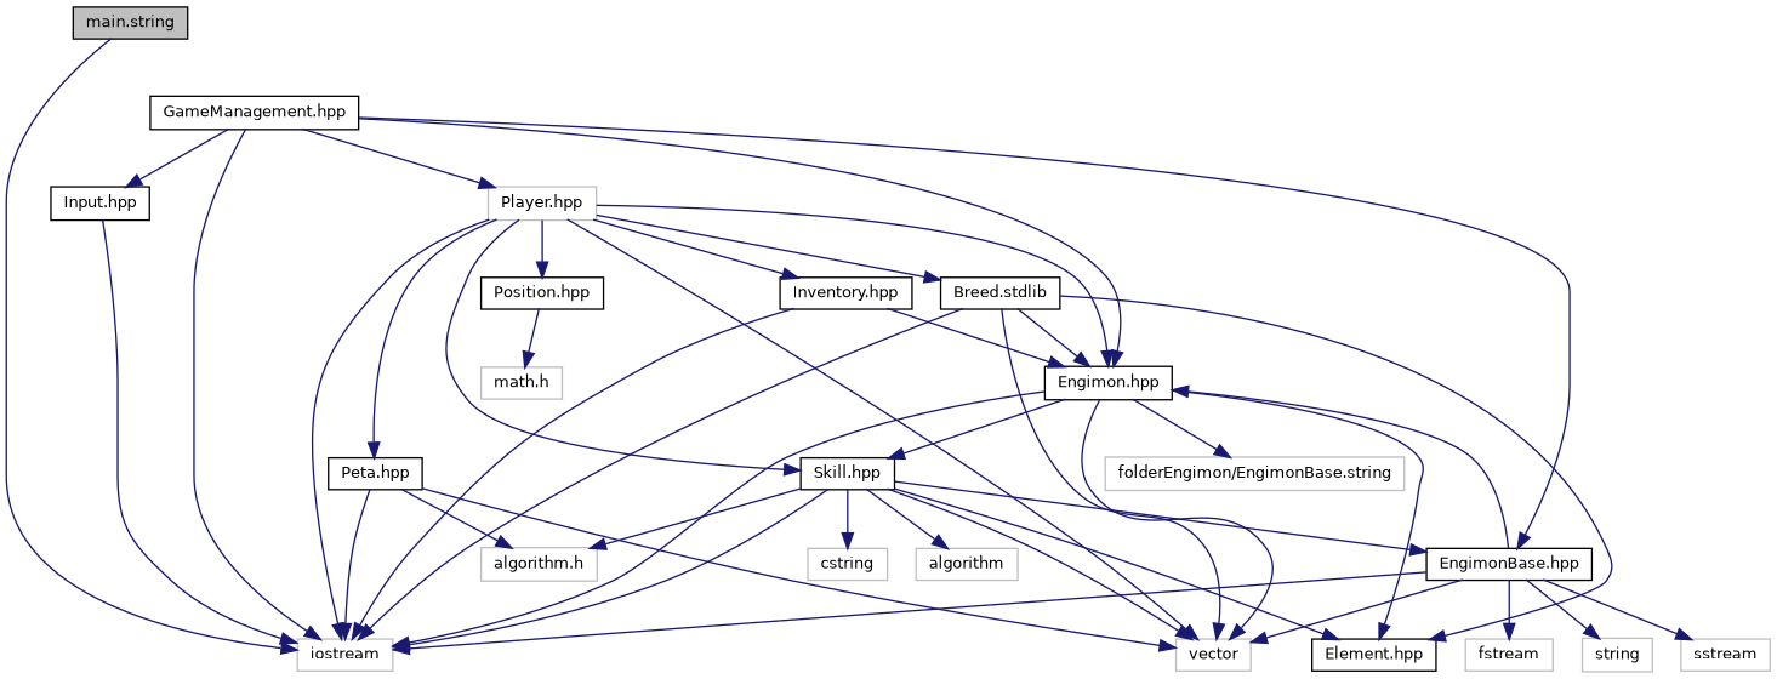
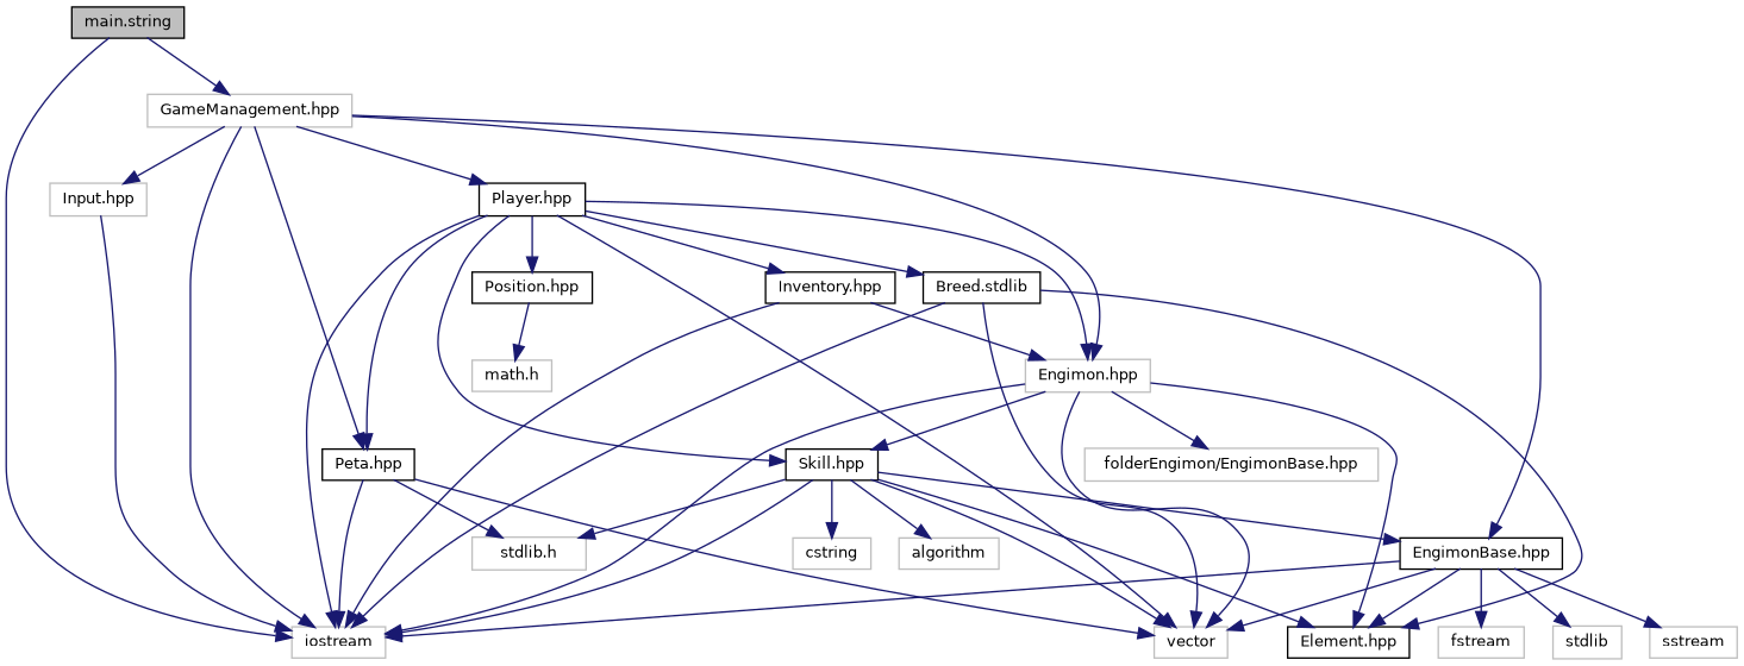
  digraph {
    node [color=black fillcolor=white fontname=Helvetica fontsize=10 shape=record style=filled]
    edge [color=midnightblue fontname=Helvetica fontsize=10 labelfontname=Helvetica labelfontsize=10 style=solid]
    n1 [fillcolor=grey75 fontcolor=black height=0.2 label="main.string" width=0.4]
    n2 [color=grey75 height=0.2 label=iostream width=0.4]
-   n3 [height=0.2 label="GameManagement.hpp" width=0.4]
+   n3 [color=grey75 height=0.2 label="GameManagement.hpp" width=0.4]
    n4 [height=0.2 label="Peta.hpp" width=0.4]
-   n5 [color=grey75 height=0.2 label="Player.hpp" width=0.4]
-   n6 [height=0.2 label="Engimon.hpp" width=0.4]
+   n5 [height=0.2 label="Player.hpp" width=0.4]
+   n6 [color=grey75 height=0.2 label="Engimon.hpp" width=0.4]
    n7 [height=0.2 label="EngimonBase.hpp" width=0.4]
-   n8 [height=0.2 label="Input.hpp" width=0.4]
+   n8 [color=grey75 height=0.2 label="Input.hpp" width=0.4]
    n9 [color=grey75 height=0.2 label=vector width=0.4]
-   n10 [color=grey75 height=0.2 label="algorithm.h" width=0.4]
+   n10 [color=grey75 height=0.2 label="stdlib.h" width=0.4]
    n11 [height=0.2 label="Position.hpp" width=0.4]
    n12 [height=0.2 label="Inventory.hpp" width=0.4]
    n13 [height=0.2 label="Skill.hpp" width=0.4]
    n14 [height=0.2 label="Breed.stdlib" width=0.4]
    n15 [height=0.2 label="Element.hpp" width=0.4]
-   n16 [color=grey75 height=0.2 label="folderEngimon/EngimonBase.string" width=0.4]
+   n16 [color=grey75 height=0.2 label="folderEngimon/EngimonBase.hpp" width=0.4]
    n17 [color=grey75 height=0.2 label=fstream width=0.4]
-   n18 [color=grey75 height=0.2 label=string width=0.4]
+   n18 [color=grey75 height=0.2 label=stdlib width=0.4]
    n19 [color=grey75 height=0.2 label=sstream width=0.4]
    n20 [color=grey75 height=0.2 label="math.h" width=0.4]
    n21 [color=grey75 height=0.2 label=cstring width=0.4]
    n22 [color=grey75 height=0.2 label=algorithm width=0.4]
    n1 -> n2
+   n1 -> n3
    n3 -> n2
+   n3 -> n4
    n3 -> n5
    n3 -> n6
    n3 -> n7
    n3 -> n8
    n4 -> n2
    n4 -> n9
    n4 -> n10
    n5 -> n2
    n5 -> n4
    n5 -> n6
    n5 -> n9
    n5 -> n11
    n5 -> n12
    n5 -> n13
    n5 -> n14
    n6 -> n2
    n6 -> n9
    n6 -> n13
    n6 -> n15
    n6 -> n16
    n7 -> n2
    n7 -> n9
-   n7 -> n6
+   n7 -> n15
    n7 -> n17
    n7 -> n18
    n7 -> n19
    n8 -> n2
    n11 -> n20
    n12 -> n2
    n12 -> n6
    n13 -> n2
    n13 -> n7
    n13 -> n9
    n13 -> n10
    n13 -> n15
    n13 -> n21
    n13 -> n22
    n14 -> n2
-   n14 -> n6
    n14 -> n9
    n14 -> n15
  }
